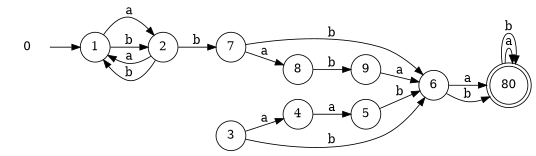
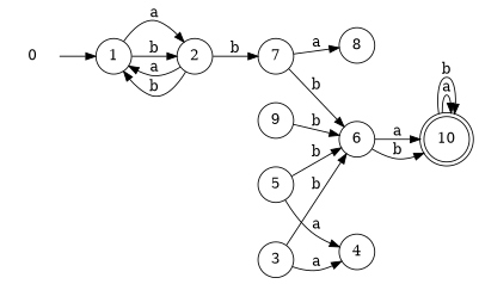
  digraph {
    rankdir=LR
    node [shape=circle]
    0 [shape=none]
    n2 [label=1]
    n3 [label=2]
    n4 [label=7]
    n5 [label=3]
    n6 [label=4]
    n7 [label=6]
    n8 [label=8]
    n9 [label=5]
-   n10 [label=80 shape=doublecircle]
+   n10 [label=10 shape=doublecircle]
    n11 [label=9]
    0 -> n2
    n2 -> n3 [label=a]
    n2 -> n3 [label=b]
    n3 -> n2 [label=a]
    n3 -> n2 [label=b]
    n3 -> n4 [label=b]
    n4 -> n7 [label=b]
    n4 -> n8 [label=a]
    n5 -> n6 [label=a]
    n5 -> n7 [label=b]
-   n6 -> n9 [label=a]
+   n9 -> n6 [label=a]
    n7 -> n10 [label=a]
    n7 -> n10 [label=b]
-   n8 -> n11 [label=b]
    n9 -> n7 [label=b]
    n10 -> n10 [label=a]
    n10 -> n10 [label=b]
-   n11 -> n7 [label=a]
+   n11 -> n7 [label=b]
  }
